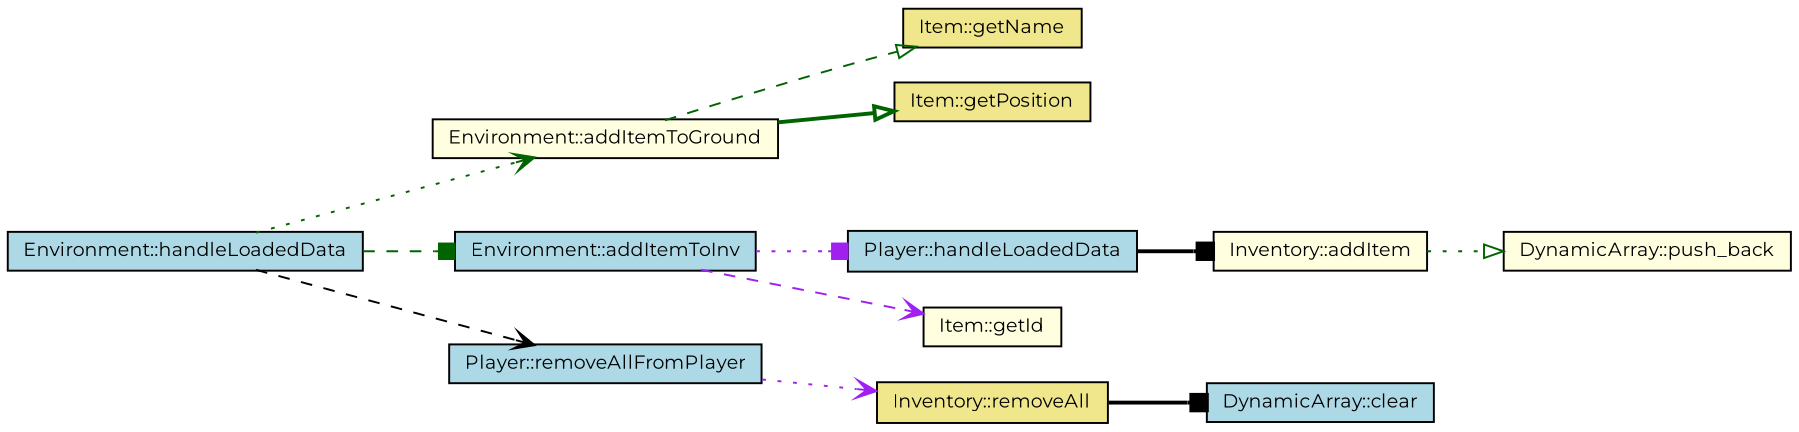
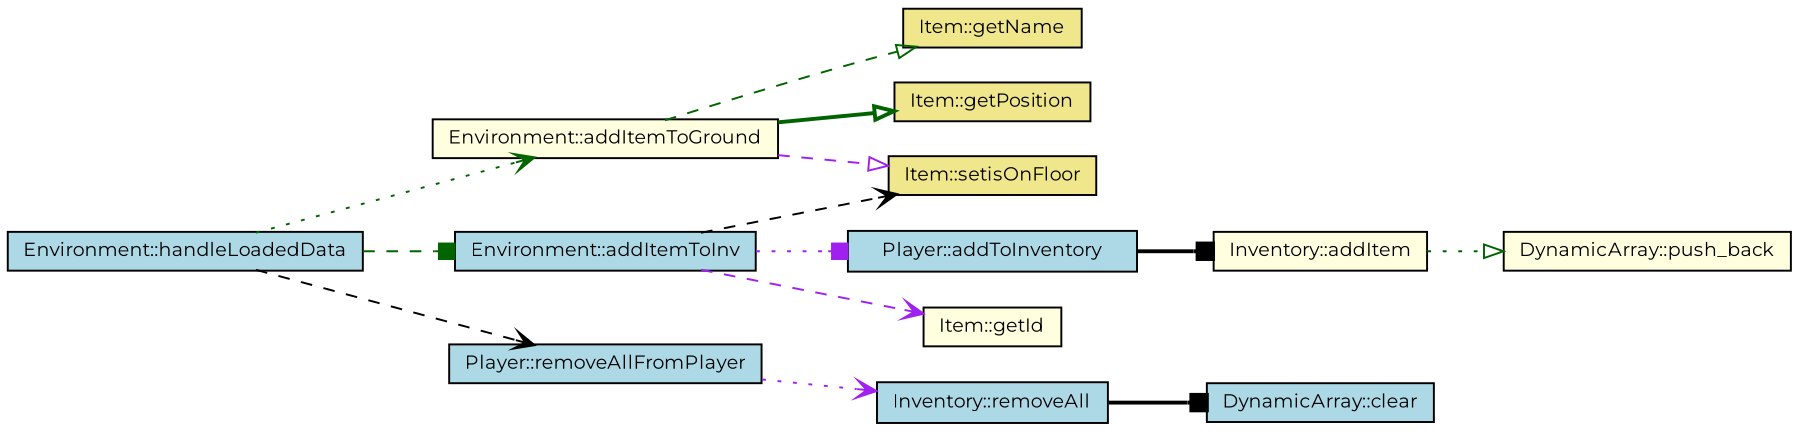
  digraph {
    fontname=Montserrat
    rankdir=LR
    node [color=black fillcolor=lightblue fontname=Montserrat fontsize=10 shape=record style=filled]
    edge [arrowhead=vee color=darkgreen fontname=Montserrat fontsize=10 labelfontname=Helvetica labelfontsize=10 style=dashed]
    n1 [fontcolor=black height=0.2 label="Environment::handleLoadedData" width=0.4]
    n2 [fillcolor=lightyellow height=0.2 label="Environment::addItemToGround" width=0.4]
    n3 [height=0.2 label="Environment::addItemToInv" width=0.4]
    n4 [height=0.2 label="Player::removeAllFromPlayer" width=0.4]
    n5 [fillcolor=khaki height=0.2 label="Item::getName" width=0.4]
    n6 [fillcolor=khaki height=0.2 label="Item::getPosition" width=0.4]
-   n8 [height=0.2 label="Player::handleLoadedData" width=0.4]
+   n7 [fillcolor=khaki height=0.2 label="Item::setisOnFloor" width=0.4]
+   n8 [height=0.2 label="Player::addToInventory" width=0.4]
    n9 [fillcolor=lightyellow height=0.2 label="Item::getId" width=0.4]
-   n10 [fillcolor=khaki height=0.2 label="Inventory::removeAll" width=0.4]
+   n10 [height=0.2 label="Inventory::removeAll" width=0.4]
    n11 [fillcolor=lightyellow height=0.2 label="Inventory::addItem" width=0.4]
    n12 [fillcolor=lightyellow height=0.2 label="DynamicArray::push_back" width=0.4]
    n13 [height=0.2 label="DynamicArray::clear" width=0.4]
    n1 -> n2 [style=dotted]
    n1 -> n3 [arrowhead=box]
    n1 -> n4 [color=black]
    n2 -> n5 [arrowhead=onormal]
    n2 -> n6 [arrowhead=onormal style=bold]
+   n2 -> n7 [arrowhead=onormal color=purple]
+   n3 -> n7 [color=black]
    n3 -> n8 [arrowhead=box color=purple style=dotted]
    n3 -> n9 [color=purple]
    n4 -> n10 [color=purple style=dotted]
    n8 -> n11 [arrowhead=box color=black style=bold]
    n10 -> n13 [arrowhead=box color=black style=bold]
    n11 -> n12 [arrowhead=onormal style=dotted]
  }
